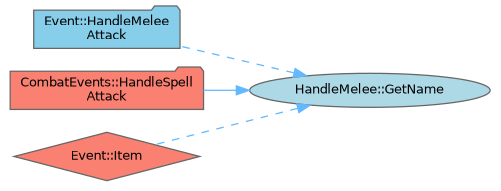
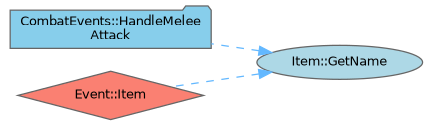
  digraph {
    rankdir=RL
    node [color=grey40 fillcolor=salmon fontname=Helvetica fontsize=10 shape=folder style=filled]
    edge [color=steelblue1 dir=back fontname=Helvetica fontsize=10 labelfontname=Helvetica labelfontsize=10 style=dashed]
-   n1 [color=gray40 fillcolor=lightblue fontcolor=black height=0.2 label="HandleMelee::GetName" shape=ellipse width=0.4]
-   n2 [fillcolor=skyblue height=0.2 label="Event::HandleMelee\lAttack" width=0.4]
-   n3 [height=0.2 label="CombatEvents::HandleSpell\lAttack" width=0.4]
+   n1 [color=gray40 fillcolor=lightblue fontcolor=black height=0.2 label="Item::GetName" shape=ellipse width=0.4]
+   n2 [fillcolor=skyblue height=0.2 label="CombatEvents::HandleMelee\lAttack" width=0.4]
    n4 [height=0.2 label="Event::Item" shape=diamond width=0.4]
    n1 -> n2
-   n1 -> n3 [style=solid]
    n1 -> n4
  }
